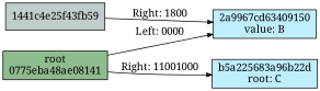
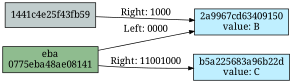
  digraph {
    fontname="Noto Serif"
    rankdir=LR
    node [fillcolor=lightblue1 fontname="Noto Serif" ordering=out shape=box style=filled]
    edge [arrowsize=0.7 fontname="Noto Serif" nojustify=true]
-   n1 [fillcolor=darkseagreen label="root\n0775eba48ae08141"]
+   n1 [fillcolor=darkseagreen label="eba\n0775eba48ae08141"]
    n2 [fillcolor=azure3 label="1441c4e25f43fb59"]
    n3 [label="2a9967cd63409150\nvalue: B"]
-   n4 [label="b5a225683a96b22d\nroot: C"]
+   n4 [label="b5a225683a96b22d\nvalue: C"]
    subgraph sub_1 {
      rank=same
      n1
    }
    subgraph sub_2 {
      rank=same
      n2
    }
    subgraph sub_3 {
      rank=same
      n3
      n4
    }
    n1 -> n3 [label="Left: 0000\l"]
    n1 -> n4 [label="Right: 11001000"]
-   n2 -> n3 [label="Right: 1800"]
+   n2 -> n3 [label="Right: 1000"]
  }
